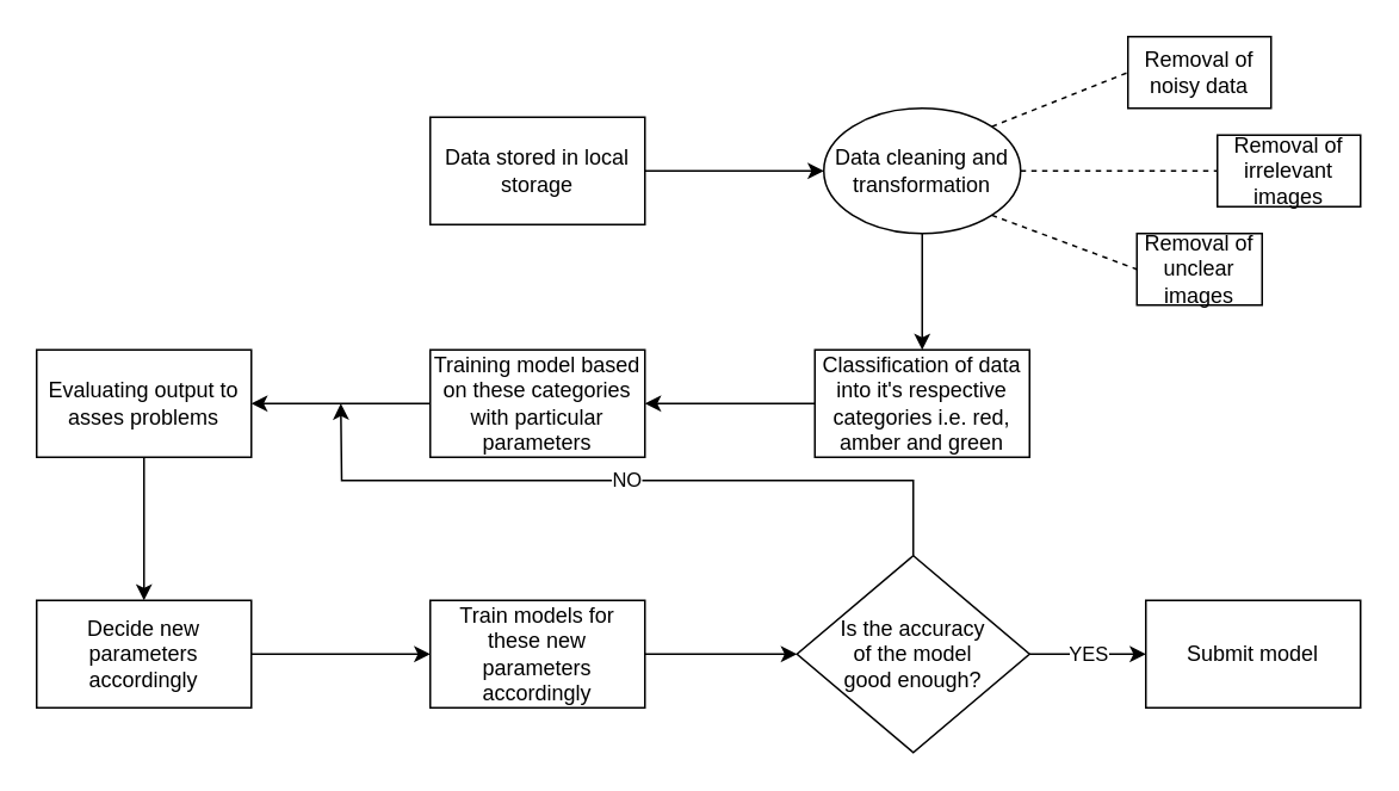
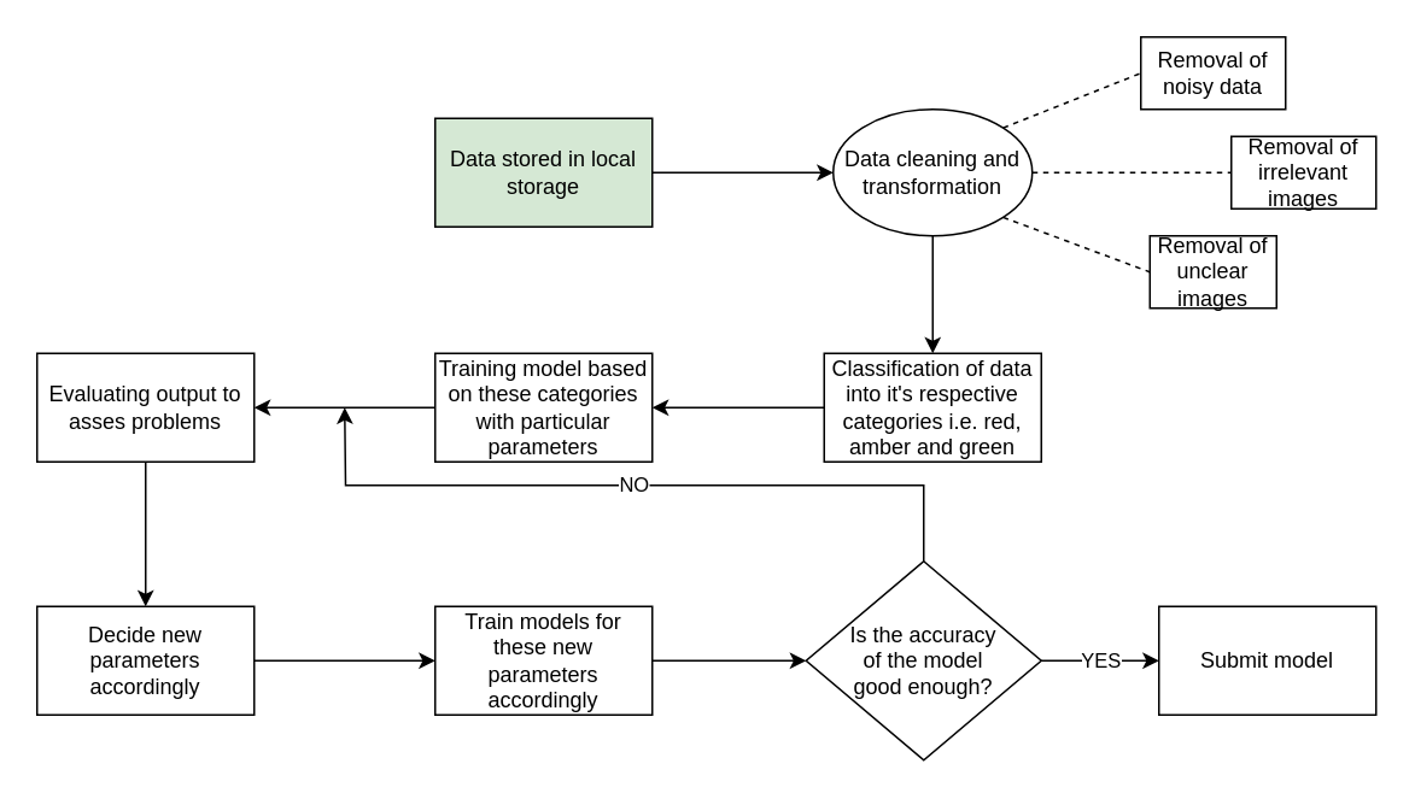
  <mxCell id="0" />
  <mxCell id="1" parent="0" />
  <mxCell id="2" style="edgeStyle=orthogonalEdgeStyle;rounded=0;orthogonalLoop=1;jettySize=auto;html=1;exitX=1;exitY=0.5;exitDx=0;exitDy=0;entryX=0;entryY=0.5;entryDx=0;entryDy=0;" edge="1" parent="1" source="3" target="5"><mxGeometry relative="1" as="geometry" /></mxCell>
- <mxCell id="3" value="Data stored in local storage" style="rounded=0;whiteSpace=wrap;html=1;shadow=0;" vertex="1" parent="1"><mxGeometry x="240" y="65" width="120" height="60" as="geometry" /></mxCell>
+ <mxCell id="3" value="Data stored in local storage" style="rounded=0;whiteSpace=wrap;html=1;shadow=0;fillColor=#d5e8d4;" vertex="1" parent="1"><mxGeometry x="240" y="65" width="120" height="60" as="geometry" /></mxCell>
  <mxCell id="4" value="" style="edgeStyle=orthogonalEdgeStyle;rounded=0;orthogonalLoop=1;jettySize=auto;html=1;" edge="1" parent="1" source="5" target="10"><mxGeometry relative="1" as="geometry" /></mxCell>
  <mxCell id="5" value="Data cleaning and transformation" style="ellipse;whiteSpace=wrap;html=1;shadow=0;" vertex="1" parent="1"><mxGeometry x="460" y="60" width="110" height="70" as="geometry" /></mxCell>
  <mxCell id="6" value="Removal of noisy data" style="rounded=0;whiteSpace=wrap;html=1;shadow=0;" vertex="1" parent="1"><mxGeometry x="630" y="20" width="80" height="40" as="geometry" /></mxCell>
  <mxCell id="7" value="Removal of irrelevant images" style="rounded=0;whiteSpace=wrap;html=1;shadow=0;" vertex="1" parent="1"><mxGeometry x="680" y="75" width="80" height="40" as="geometry" /></mxCell>
  <mxCell id="8" value="Removal of unclear images" style="rounded=0;whiteSpace=wrap;html=1;shadow=0;" vertex="1" parent="1"><mxGeometry x="635" y="130" width="70" height="40" as="geometry" /></mxCell>
  <mxCell id="9" style="edgeStyle=orthogonalEdgeStyle;rounded=0;orthogonalLoop=1;jettySize=auto;html=1;exitX=0;exitY=0.5;exitDx=0;exitDy=0;entryX=1;entryY=0.5;entryDx=0;entryDy=0;" edge="1" parent="1" source="10" target="15"><mxGeometry relative="1" as="geometry" /></mxCell>
  <mxCell id="10" value="Classification of data into it's respective categories i.e. red, amber and green" style="rounded=0;whiteSpace=wrap;html=1;shadow=0;" vertex="1" parent="1"><mxGeometry x="455" y="195" width="120" height="60" as="geometry" /></mxCell>
  <mxCell id="11" value="" style="endArrow=none;dashed=1;html=1;exitX=1;exitY=0;exitDx=0;exitDy=0;entryX=0;entryY=0.5;entryDx=0;entryDy=0;" edge="1" parent="1" source="5" target="6"><mxGeometry width="50" height="50" relative="1" as="geometry"><mxPoint x="560" y="75" as="sourcePoint" /><mxPoint x="610" y="25" as="targetPoint" /></mxGeometry></mxCell>
  <mxCell id="12" value="" style="endArrow=none;dashed=1;html=1;exitX=1;exitY=1;exitDx=0;exitDy=0;entryX=0;entryY=0.5;entryDx=0;entryDy=0;" edge="1" parent="1" source="5" target="8"><mxGeometry width="50" height="50" relative="1" as="geometry"><mxPoint x="560" y="115" as="sourcePoint" /><mxPoint x="620" y="155" as="targetPoint" /></mxGeometry></mxCell>
  <mxCell id="13" value="" style="endArrow=none;dashed=1;html=1;exitX=1;exitY=0.5;exitDx=0;exitDy=0;entryX=0;entryY=0.5;entryDx=0;entryDy=0;" edge="1" parent="1" source="5" target="7"><mxGeometry width="50" height="50" relative="1" as="geometry"><mxPoint x="575" y="94.5" as="sourcePoint" /><mxPoint x="645" y="94.5" as="targetPoint" /></mxGeometry></mxCell>
  <mxCell id="14" style="edgeStyle=orthogonalEdgeStyle;rounded=0;orthogonalLoop=1;jettySize=auto;html=1;exitX=0;exitY=0.5;exitDx=0;exitDy=0;entryX=1;entryY=0.5;entryDx=0;entryDy=0;" edge="1" parent="1" source="15" target="17"><mxGeometry relative="1" as="geometry" /></mxCell>
  <mxCell id="15" value="Training model based on these categories with particular parameters" style="rounded=0;whiteSpace=wrap;html=1;shadow=0;" vertex="1" parent="1"><mxGeometry x="240" y="195" width="120" height="60" as="geometry" /></mxCell>
  <mxCell id="16" style="edgeStyle=orthogonalEdgeStyle;rounded=0;orthogonalLoop=1;jettySize=auto;html=1;exitX=0.5;exitY=1;exitDx=0;exitDy=0;entryX=0.5;entryY=0;entryDx=0;entryDy=0;" edge="1" parent="1" source="17" target="19"><mxGeometry relative="1" as="geometry" /></mxCell>
  <mxCell id="17" value="Evaluating output to asses problems" style="rounded=0;whiteSpace=wrap;html=1;shadow=0;" vertex="1" parent="1"><mxGeometry x="20" y="195" width="120" height="60" as="geometry" /></mxCell>
  <mxCell id="18" style="edgeStyle=orthogonalEdgeStyle;rounded=0;orthogonalLoop=1;jettySize=auto;html=1;exitX=1;exitY=0.5;exitDx=0;exitDy=0;entryX=0;entryY=0.5;entryDx=0;entryDy=0;" edge="1" parent="1" source="19" target="21"><mxGeometry relative="1" as="geometry" /></mxCell>
  <mxCell id="19" value="Decide new parameters accordingly" style="rounded=0;whiteSpace=wrap;html=1;shadow=0;" vertex="1" parent="1"><mxGeometry x="20" y="335" width="120" height="60" as="geometry" /></mxCell>
  <mxCell id="20" style="edgeStyle=orthogonalEdgeStyle;rounded=0;orthogonalLoop=1;jettySize=auto;html=1;exitX=1;exitY=0.5;exitDx=0;exitDy=0;entryX=0;entryY=0.5;entryDx=0;entryDy=0;" edge="1" parent="1" source="21" target="24"><mxGeometry relative="1" as="geometry" /></mxCell>
  <mxCell id="21" value="Train models for these new parameters accordingly" style="rounded=0;whiteSpace=wrap;html=1;shadow=0;" vertex="1" parent="1"><mxGeometry x="240" y="335" width="120" height="60" as="geometry" /></mxCell>
  <mxCell id="22" value="NO" style="edgeStyle=orthogonalEdgeStyle;rounded=0;orthogonalLoop=1;jettySize=auto;html=1;exitX=0.5;exitY=0;exitDx=0;exitDy=0;" edge="1" parent="1" source="24"><mxGeometry relative="1" as="geometry"><mxPoint x="190" y="225" as="targetPoint" /></mxGeometry></mxCell>
  <mxCell id="23" value="YES" style="edgeStyle=orthogonalEdgeStyle;rounded=0;orthogonalLoop=1;jettySize=auto;html=1;exitX=1;exitY=0.5;exitDx=0;exitDy=0;entryX=0;entryY=0.5;entryDx=0;entryDy=0;" edge="1" parent="1" source="24" target="25"><mxGeometry relative="1" as="geometry" /></mxCell>
  <mxCell id="24" value="Is the accuracy &lt;br&gt;of the model &lt;br&gt;good enough?" style="rhombus;whiteSpace=wrap;html=1;shadow=0;" vertex="1" parent="1"><mxGeometry x="445" y="310" width="130" height="110" as="geometry" /></mxCell>
  <mxCell id="25" value="Submit model" style="rounded=0;whiteSpace=wrap;html=1;shadow=0;" vertex="1" parent="1"><mxGeometry x="640" y="335" width="120" height="60" as="geometry" /></mxCell>
